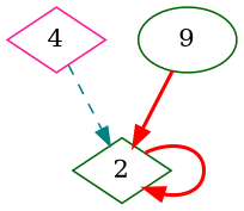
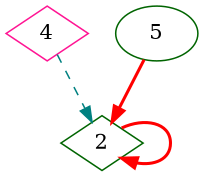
  digraph {
    node [color=darkgreen shape=diamond]
    edge [color=red style=bold]
    n1 [label=2]
    n2 [color=deeppink label=4]
-   n3 [label=9 shape=ellipse]
+   n3 [label=5 shape=ellipse]
    n1 -> n1
    n2 -> n1 [color=teal style=dashed]
    n3 -> n1
  }
